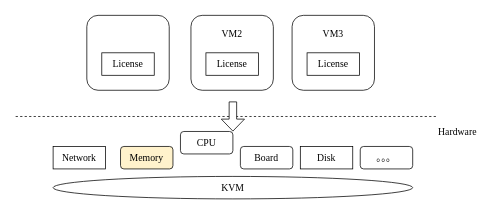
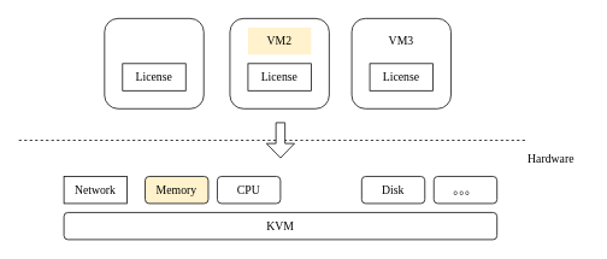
  <mxCell id="0" />
  <mxCell id="1" parent="0" />
- <mxCell id="2" value="KVM" style="ellipse;whiteSpace=wrap;html=1;fontSize=13;fontFamily=Comic Sans MS;" vertex="1" parent="1"><mxGeometry x="70" y="235" width="480" height="30" as="geometry" /></mxCell>
+ <mxCell id="2" value="KVM" style="rounded=1;whiteSpace=wrap;html=1;fontSize=13;fontFamily=Comic Sans MS;" vertex="1" parent="1"><mxGeometry x="70" y="235" width="480" height="30" as="geometry" /></mxCell>
  <mxCell id="3" value="Network" style="whiteSpace=wrap;html=1;fontSize=13;fontFamily=Comic Sans MS;rounded=0;" vertex="1" parent="1"><mxGeometry x="70" y="195" width="70" height="30" as="geometry" /></mxCell>
- <mxCell id="4" value="CPU" style="rounded=1;whiteSpace=wrap;html=1;fontSize=13;fontFamily=Comic Sans MS;" vertex="1" parent="1"><mxGeometry x="240" y="175" width="70" height="30" as="geometry" /></mxCell>
+ <mxCell id="4" value="CPU" style="rounded=1;whiteSpace=wrap;html=1;fontSize=13;fontFamily=Comic Sans MS;" vertex="1" parent="1"><mxGeometry x="240" y="195" width="70" height="30" as="geometry" /></mxCell>
  <mxCell id="5" value="Memory" style="rounded=1;whiteSpace=wrap;html=1;fontSize=13;fontFamily=Comic Sans MS;fillColor=#fff2cc;" vertex="1" parent="1"><mxGeometry x="160" y="195" width="70" height="30" as="geometry" /></mxCell>
- <mxCell id="6" value="Board" style="rounded=1;whiteSpace=wrap;html=1;fontSize=13;fontFamily=Comic Sans MS;" vertex="1" parent="1"><mxGeometry x="320" y="195" width="70" height="30" as="geometry" /></mxCell>
- <mxCell id="7" value="Disk" style="whiteSpace=wrap;html=1;fontSize=13;fontFamily=Comic Sans MS;rounded=0;" vertex="1" parent="1"><mxGeometry x="400" y="195" width="70" height="30" as="geometry" /></mxCell>
+ <mxCell id="7" value="Disk" style="rounded=1;whiteSpace=wrap;html=1;fontSize=13;fontFamily=Comic Sans MS;" vertex="1" parent="1"><mxGeometry x="400" y="195" width="70" height="30" as="geometry" /></mxCell>
  <mxCell id="8" value="。。。" style="rounded=1;whiteSpace=wrap;html=1;fontSize=13;fontFamily=Comic Sans MS;" vertex="1" parent="1"><mxGeometry x="480" y="195" width="70" height="30" as="geometry" /></mxCell>
  <mxCell id="9" value="" style="rounded=1;whiteSpace=wrap;html=1;fontSize=13;fontFamily=Comic Sans MS;" vertex="1" parent="1"><mxGeometry x="115" y="20" width="110" height="100" as="geometry" /></mxCell>
  <mxCell id="10" value="License" style="rounded=0;whiteSpace=wrap;html=1;fontSize=13;fontFamily=Comic Sans MS;" vertex="1" parent="1"><mxGeometry x="135" y="70" width="70" height="30" as="geometry" /></mxCell>
  <mxCell id="11" value="" style="rounded=1;whiteSpace=wrap;html=1;fontSize=13;fontFamily=Comic Sans MS;" vertex="1" parent="1"><mxGeometry x="254" y="20" width="110" height="100" as="geometry" /></mxCell>
  <mxCell id="12" value="License" style="rounded=0;whiteSpace=wrap;html=1;fontSize=13;fontFamily=Comic Sans MS;" vertex="1" parent="1"><mxGeometry x="274" y="70" width="70" height="30" as="geometry" /></mxCell>
- <mxCell id="13" value="VM2" style="rounded=0;whiteSpace=wrap;html=1;strokeColor=none;fontSize=13;fontFamily=Comic Sans MS;" vertex="1" parent="1"><mxGeometry x="274" y="30" width="70" height="30" as="geometry" /></mxCell>
+ <mxCell id="13" value="VM2" style="rounded=0;whiteSpace=wrap;html=1;strokeColor=none;fontSize=13;fontFamily=Comic Sans MS;fillColor=#fff2cc;" vertex="1" parent="1"><mxGeometry x="274" y="30" width="70" height="30" as="geometry" /></mxCell>
  <mxCell id="14" value="" style="rounded=1;whiteSpace=wrap;html=1;fontSize=13;fontFamily=Comic Sans MS;" vertex="1" parent="1"><mxGeometry x="389" y="20" width="110" height="100" as="geometry" /></mxCell>
  <mxCell id="15" value="License" style="rounded=0;whiteSpace=wrap;html=1;fontSize=13;fontFamily=Comic Sans MS;" vertex="1" parent="1"><mxGeometry x="409" y="70" width="70" height="30" as="geometry" /></mxCell>
  <mxCell id="16" value="VM3" style="rounded=0;whiteSpace=wrap;html=1;strokeColor=none;fontSize=13;fontFamily=Comic Sans MS;" vertex="1" parent="1"><mxGeometry x="409" y="30" width="70" height="30" as="geometry" /></mxCell>
  <mxCell id="17" value="" style="endArrow=none;dashed=1;html=1;rounded=0;fontSize=13;fontFamily=Comic Sans MS;" edge="1" parent="1"><mxGeometry width="50" height="50" relative="1" as="geometry"><mxPoint x="20" y="155" as="sourcePoint" /><mxPoint x="581" y="155" as="targetPoint" /></mxGeometry></mxCell>
  <mxCell id="18" value="Hardware" style="text;html=1;strokeColor=none;fillColor=none;align=center;verticalAlign=middle;whiteSpace=wrap;rounded=0;fontSize=13;fontFamily=Comic Sans MS;" vertex="1" parent="1"><mxGeometry x="570" y="160" width="80" height="30" as="geometry" /></mxCell>
  <mxCell id="19" value="" style="shape=flexArrow;endArrow=classic;html=1;rounded=0;width=10;endSize=5;fillColor=default;fontSize=13;fontFamily=Comic Sans MS;" edge="1" parent="1"><mxGeometry width="50" height="50" relative="1" as="geometry"><mxPoint x="310" y="135" as="sourcePoint" /><mxPoint x="310" y="175" as="targetPoint" /></mxGeometry></mxCell>
